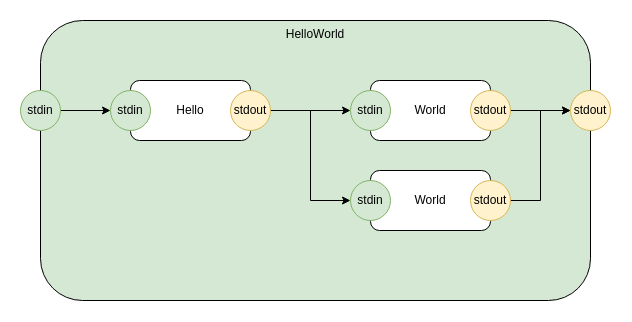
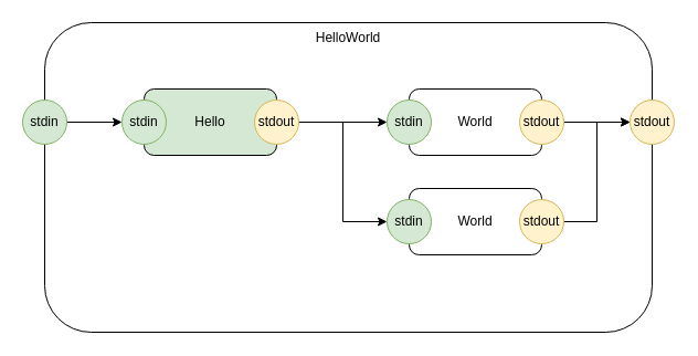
  <mxCell id="0" />
  <mxCell id="1" parent="0" />
- <mxCell id="2" value="HelloWorld" style="rounded=1;whiteSpace=wrap;html=1;verticalAlign=top;fillColor=#d5e8d4;" parent="1" vertex="1"><mxGeometry x="40" y="20" width="550" height="280" as="geometry" /></mxCell>
- <mxCell id="3" value="Hello" style="rounded=1;whiteSpace=wrap;html=1;" parent="1" vertex="1"><mxGeometry x="130" y="80" width="120" height="60" as="geometry" /></mxCell>
+ <mxCell id="2" value="HelloWorld" style="rounded=1;whiteSpace=wrap;html=1;verticalAlign=top;" parent="1" vertex="1"><mxGeometry x="40" y="20" width="550" height="280" as="geometry" /></mxCell>
+ <mxCell id="3" value="Hello" style="rounded=1;whiteSpace=wrap;html=1;fillColor=#d5e8d4;" parent="1" vertex="1"><mxGeometry x="130" y="80" width="120" height="60" as="geometry" /></mxCell>
  <mxCell id="4" value="World" style="rounded=1;whiteSpace=wrap;html=1;" parent="1" vertex="1"><mxGeometry x="370" y="80" width="120" height="60" as="geometry" /></mxCell>
  <mxCell id="5" style="edgeStyle=orthogonalEdgeStyle;rounded=0;orthogonalLoop=1;jettySize=auto;html=1;exitX=1;exitY=0.5;exitDx=0;exitDy=0;entryX=0;entryY=0.5;entryDx=0;entryDy=0;" parent="1" source="7" target="8" edge="1"><mxGeometry relative="1" as="geometry" /></mxCell>
  <mxCell id="6" style="edgeStyle=orthogonalEdgeStyle;rounded=0;orthogonalLoop=1;jettySize=auto;html=1;exitX=1;exitY=0.5;exitDx=0;exitDy=0;entryX=0;entryY=0.5;entryDx=0;entryDy=0;" edge="1" parent="1" source="7" target="16"><mxGeometry relative="1" as="geometry" /></mxCell>
  <mxCell id="7" value="stdout" style="ellipse;whiteSpace=wrap;html=1;aspect=fixed;fillColor=#fff2cc;strokeColor=#d6b656;" parent="1" vertex="1"><mxGeometry x="230" y="90" width="40" height="40" as="geometry" /></mxCell>
  <mxCell id="8" value="stdin" style="ellipse;whiteSpace=wrap;html=1;aspect=fixed;fillColor=#d5e8d4;strokeColor=#82b366;" parent="1" vertex="1"><mxGeometry x="350" y="90" width="40" height="40" as="geometry" /></mxCell>
  <mxCell id="9" value="stdin" style="ellipse;whiteSpace=wrap;html=1;aspect=fixed;fillColor=#d5e8d4;strokeColor=#82b366;" parent="1" vertex="1"><mxGeometry x="110" y="90" width="40" height="40" as="geometry" /></mxCell>
  <mxCell id="10" style="edgeStyle=orthogonalEdgeStyle;rounded=0;orthogonalLoop=1;jettySize=auto;html=1;exitX=1;exitY=0.5;exitDx=0;exitDy=0;" parent="1" source="11" target="12" edge="1"><mxGeometry relative="1" as="geometry" /></mxCell>
  <mxCell id="11" value="stdout" style="ellipse;whiteSpace=wrap;html=1;aspect=fixed;fillColor=#fff2cc;strokeColor=#d6b656;" parent="1" vertex="1"><mxGeometry x="470" y="90" width="40" height="40" as="geometry" /></mxCell>
  <mxCell id="12" value="stdout" style="ellipse;whiteSpace=wrap;html=1;aspect=fixed;fillColor=#fff2cc;strokeColor=#d6b656;" parent="1" vertex="1"><mxGeometry x="570" y="90" width="40" height="40" as="geometry" /></mxCell>
  <mxCell id="13" style="edgeStyle=orthogonalEdgeStyle;rounded=0;orthogonalLoop=1;jettySize=auto;html=1;exitX=1;exitY=0.5;exitDx=0;exitDy=0;entryX=0;entryY=0.5;entryDx=0;entryDy=0;" parent="1" source="14" target="9" edge="1"><mxGeometry relative="1" as="geometry" /></mxCell>
  <mxCell id="14" value="stdin" style="ellipse;whiteSpace=wrap;html=1;aspect=fixed;fillColor=#d5e8d4;strokeColor=#82b366;" parent="1" vertex="1"><mxGeometry x="20" y="90" width="40" height="40" as="geometry" /></mxCell>
  <mxCell id="15" value="World" style="rounded=1;whiteSpace=wrap;html=1;" vertex="1" parent="1"><mxGeometry x="370" y="170" width="120" height="60" as="geometry" /></mxCell>
  <mxCell id="16" value="stdin" style="ellipse;whiteSpace=wrap;html=1;aspect=fixed;fillColor=#d5e8d4;strokeColor=#82b366;" vertex="1" parent="1"><mxGeometry x="350" y="180" width="40" height="40" as="geometry" /></mxCell>
  <mxCell id="17" style="edgeStyle=orthogonalEdgeStyle;rounded=0;orthogonalLoop=1;jettySize=auto;html=1;exitX=1;exitY=0.5;exitDx=0;exitDy=0;entryX=0;entryY=0.5;entryDx=0;entryDy=0;" edge="1" parent="1" source="18" target="12"><mxGeometry relative="1" as="geometry" /></mxCell>
  <mxCell id="18" value="stdout" style="ellipse;whiteSpace=wrap;html=1;aspect=fixed;fillColor=#fff2cc;strokeColor=#d6b656;" vertex="1" parent="1"><mxGeometry x="470" y="180" width="40" height="40" as="geometry" /></mxCell>
